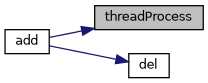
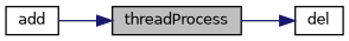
  digraph {
    rankdir=LR
    node [color=black fillcolor=white fontname=Helvetica fontsize=10 shape=record style=filled]
    edge [color=midnightblue fontname=Helvetica fontsize=10 labelfontname=Helvetica labelfontsize=10 style=solid]
    n1 [fillcolor=grey75 fontcolor=black height=0.2 label=threadProcess width=0.4]
    n2 [height=0.2 label=del width=0.4]
    n3 [height=0.2 label=add width=0.4]
-   n3 -> n2
+   n1 -> n2
    n3 -> n1
  }
